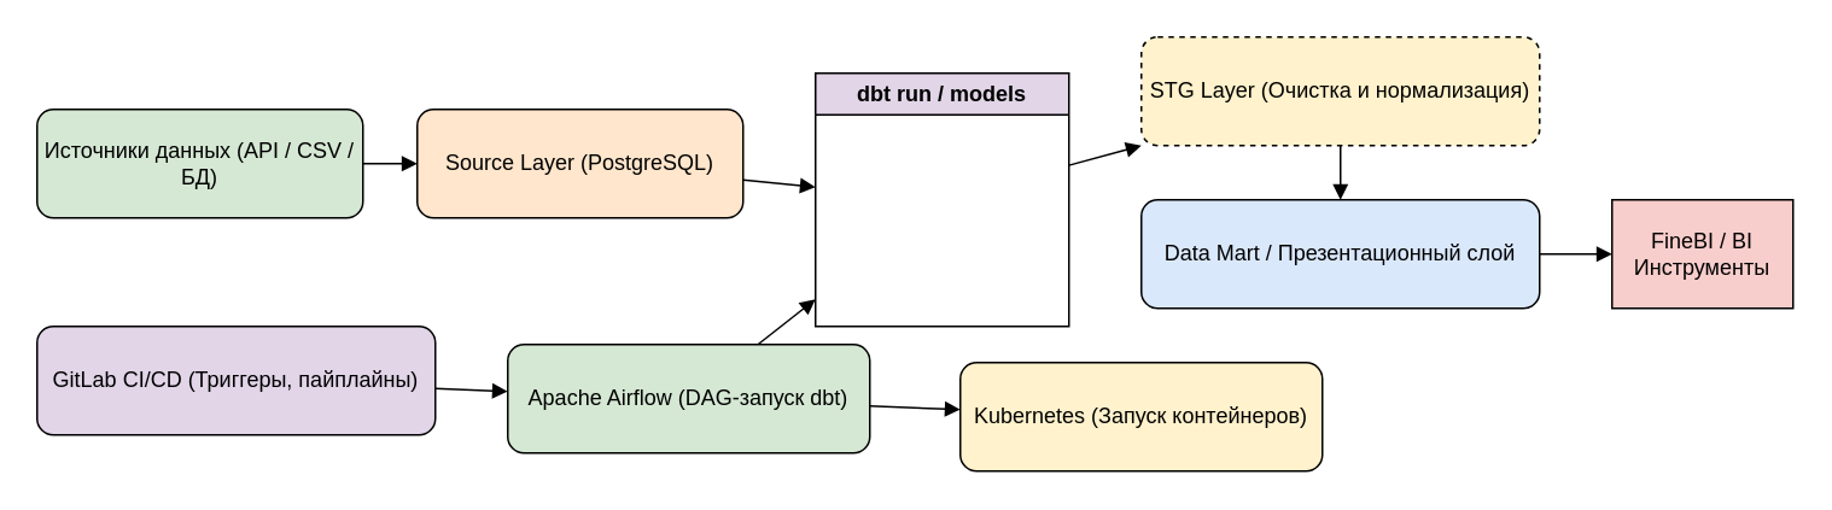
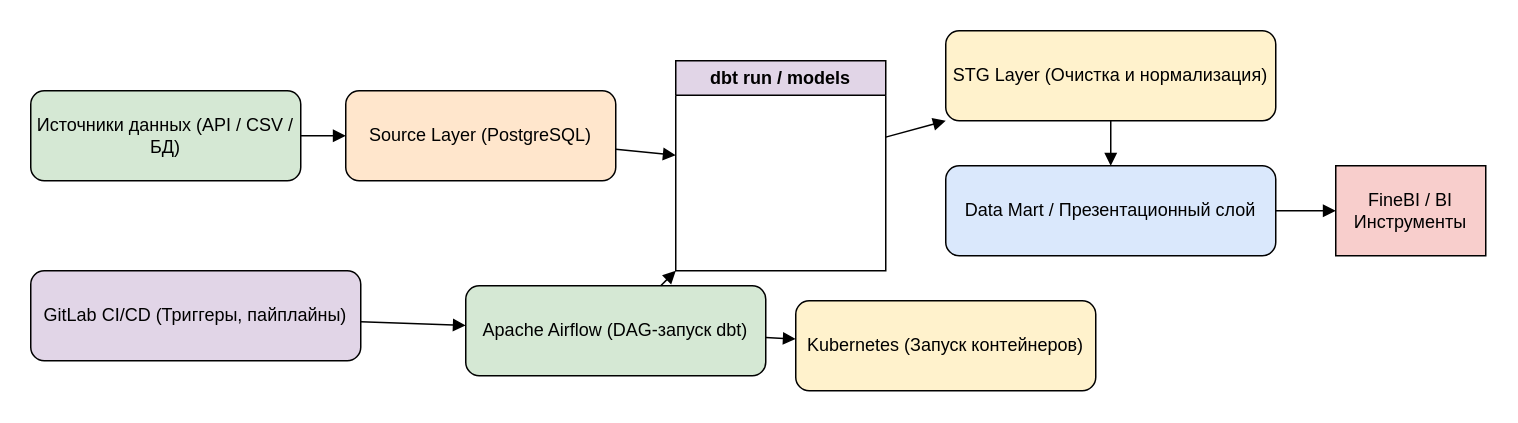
  <mxCell id="0" />
  <mxCell id="1" parent="0" />
  <mxCell id="2" value="Источники данных (API / CSV / БД)" style="rounded=1;whiteSpace=wrap;html=1;fillColor=#D5E8D4" vertex="1" parent="1"><mxGeometry x="20" y="60" width="180" height="60" as="geometry" /></mxCell>
  <mxCell id="3" value="Source Layer (PostgreSQL)" style="rounded=1;whiteSpace=wrap;html=1;fillColor=#FFE6CC" vertex="1" parent="1"><mxGeometry x="230" y="60" width="180" height="60" as="geometry" /></mxCell>
  <mxCell id="4" style="endArrow=block;html=1;strokeColor=#000000" edge="1" parent="1" source="2" target="3"><mxGeometry relative="1" as="geometry" /></mxCell>
  <mxCell id="5" value="dbt run / models" style="swimlane;whiteSpace=wrap;html=1;fillColor=#E1D5E7" vertex="1" parent="1"><mxGeometry x="450" y="40" width="140" height="140" as="geometry" /></mxCell>
  <mxCell id="6" style="endArrow=block;html=1;strokeColor=#000000" edge="1" parent="1" source="3" target="5"><mxGeometry relative="1" as="geometry" /></mxCell>
- <mxCell id="7" value="STG Layer (Очистка и нормализация)" style="rounded=1;whiteSpace=wrap;html=1;fillColor=#FFF2CC;dashed=1;" vertex="1" parent="1"><mxGeometry x="630" y="20" width="220" height="60" as="geometry" /></mxCell>
+ <mxCell id="7" value="STG Layer (Очистка и нормализация)" style="rounded=1;whiteSpace=wrap;html=1;fillColor=#FFF2CC" vertex="1" parent="1"><mxGeometry x="630" y="20" width="220" height="60" as="geometry" /></mxCell>
  <mxCell id="8" value="Data Mart / Презентационный слой" style="rounded=1;whiteSpace=wrap;html=1;fillColor=#DAE8FC" vertex="1" parent="1"><mxGeometry x="630" y="110" width="220" height="60" as="geometry" /></mxCell>
  <mxCell id="9" style="endArrow=block;html=1;strokeColor=#000000" edge="1" parent="1" source="5" target="7"><mxGeometry relative="1" as="geometry" /></mxCell>
  <mxCell id="10" style="endArrow=block;html=1;strokeColor=#000000" edge="1" parent="1" source="7" target="8"><mxGeometry relative="1" as="geometry" /></mxCell>
  <mxCell id="11" value="FineBI / BI Инструменты" style="whiteSpace=wrap;html=1;fillColor=#F8CECC;rounded=0;" vertex="1" parent="1"><mxGeometry x="890" y="110" width="100" height="60" as="geometry" /></mxCell>
  <mxCell id="12" style="endArrow=block;html=1;strokeColor=#000000" edge="1" parent="1" source="8" target="11"><mxGeometry relative="1" as="geometry" /></mxCell>
- <mxCell id="13" value="Apache Airflow (DAG-запуск dbt)" style="rounded=1;whiteSpace=wrap;html=1;fillColor=#D5E8D4" vertex="1" parent="1"><mxGeometry x="280" y="190" width="200" height="60" as="geometry" /></mxCell>
+ <mxCell id="13" value="Apache Airflow (DAG-запуск dbt)" style="rounded=1;whiteSpace=wrap;html=1;fillColor=#D5E8D4" vertex="1" parent="1"><mxGeometry x="310" y="190" width="200" height="60" as="geometry" /></mxCell>
  <mxCell id="14" value="GitLab CI/CD (Триггеры, пайплайны)" style="rounded=1;whiteSpace=wrap;html=1;fillColor=#E1D5E7" vertex="1" parent="1"><mxGeometry x="20" y="180" width="220" height="60" as="geometry" /></mxCell>
  <mxCell id="15" style="endArrow=block;html=1;strokeColor=#000000" edge="1" parent="1" source="14" target="13"><mxGeometry relative="1" as="geometry" /></mxCell>
  <mxCell id="16" style="endArrow=block;html=1;strokeColor=#000000" edge="1" parent="1" source="13" target="5"><mxGeometry relative="1" as="geometry" /></mxCell>
  <mxCell id="17" value="Kubernetes (Запуск контейнеров)" style="rounded=1;whiteSpace=wrap;html=1;fillColor=#FFF2CC" vertex="1" parent="1"><mxGeometry x="530" y="200" width="200" height="60" as="geometry" /></mxCell>
  <mxCell id="18" style="endArrow=block;html=1;strokeColor=#000000" edge="1" parent="1" source="13" target="17"><mxGeometry relative="1" as="geometry" /></mxCell>
